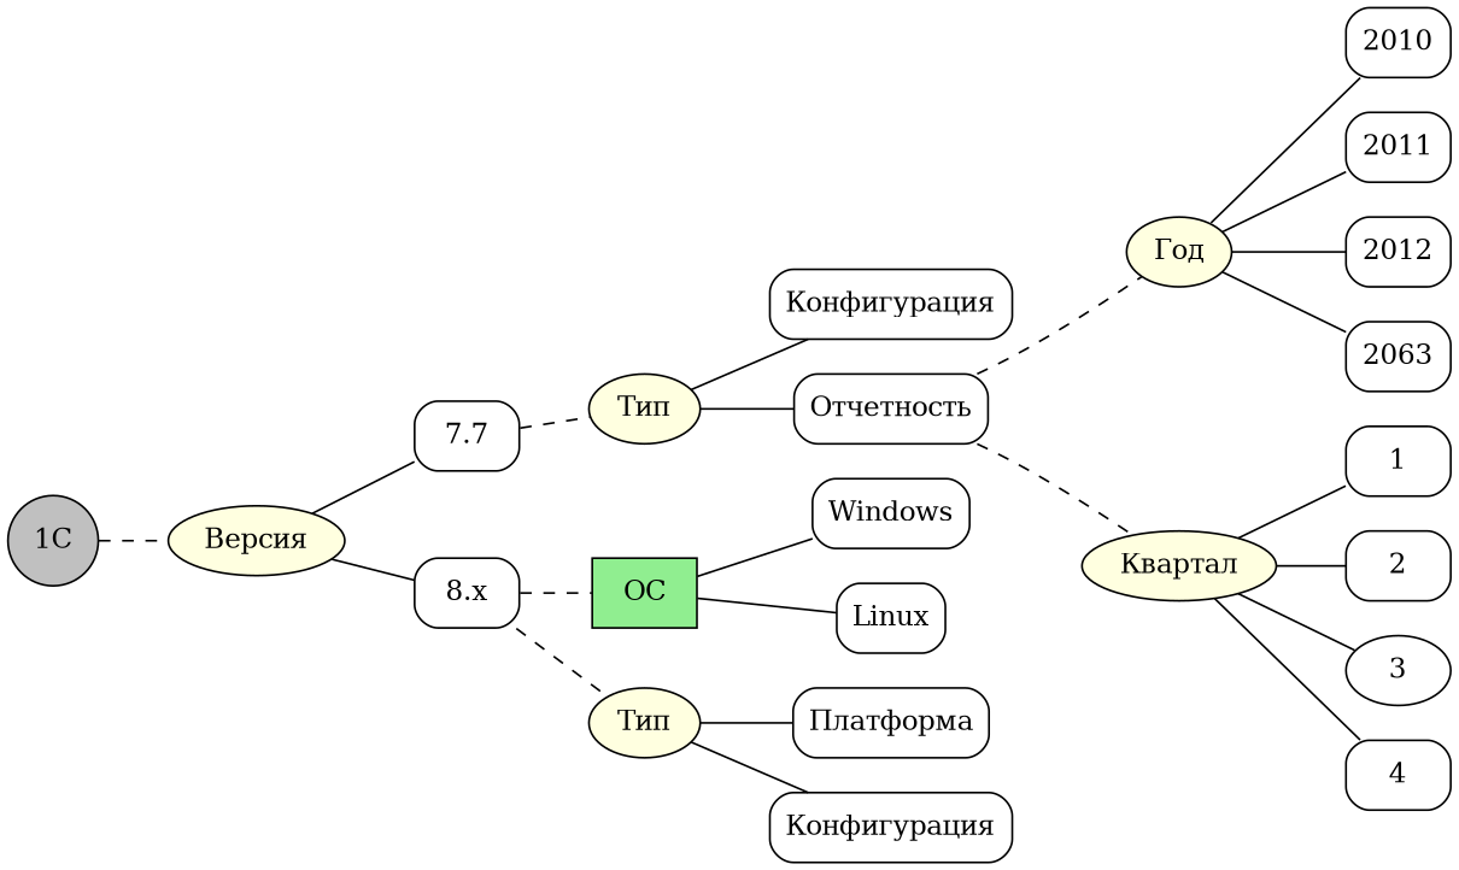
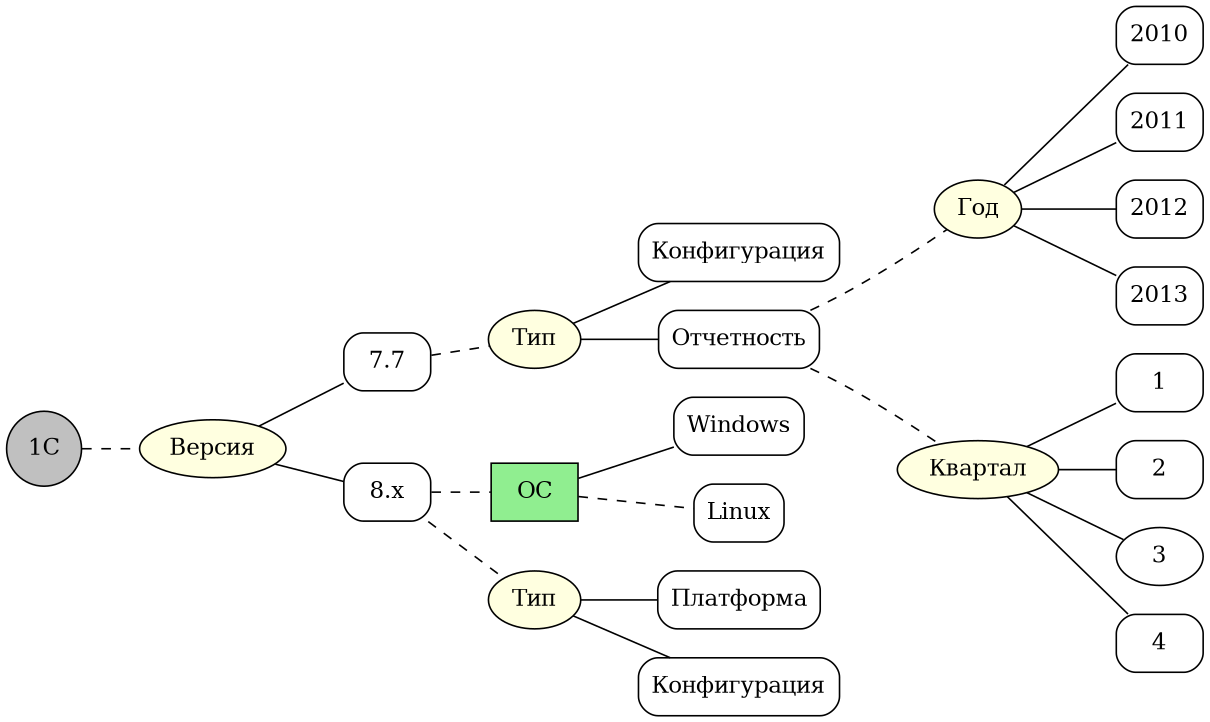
  graph {
    rankdir=LR
    node [fillcolor=white shape=rectangle style="rounded, filled"]
    n1 [fillcolor=grey label="1C" shape=circle style=filled]
    n2 [fillcolor=lightgreen label="ОС" shape=box style=filled]
    n3 [fillcolor=lightyellow label="Версия" shape=ellipse style=filled]
    n4 [fillcolor=lightyellow label="Тип" shape=ellipse style=filled]
    n5 [fillcolor=lightyellow label="Тип" shape=ellipse style=filled]
    n6 [fillcolor=lightyellow label="Год" shape=ellipse style=filled]
    n7 [fillcolor=lightyellow label="Квартал" shape=ellipse style=filled]
    n8 [label=7.7]
    n9 [label="Конфигурация"]
    n10 [label="Отчетность"]
    n11 [label="8.x"]
    n12 [label="Платформа"]
    n13 [label="Конфигурация"]
    n14 [label=2010]
    n15 [label=2011]
    n16 [label=2012]
-   n17 [label=2063]
+   n17 [label=2013]
    n18 [label=1]
    n19 [label=2]
    n20 [label=3 shape=ellipse]
    n21 [label=4]
    n22 [label=Windows]
    n23 [label=Linux]
    subgraph sub_1 {
      n1
    }
    subgraph sub_2 {
      subgraph sub_3 {
        n2
      }
      subgraph sub_4 {
        n3
        n4
        n5
        n6
        n7
      }
    }
    subgraph sub_5 {
      n8
      n9
      n10
      n11
      n12
      n13
      n14
      n15
      n16
      n17
      n18
      n19
      n20
      n21
      n22
      n23
    }
    subgraph sub_6 {
      n1
      n2
      n3
      n4
      n5
      n6
      n7
      n8
      n10
      n11
      n12
    }
    n1 -- n3 [style=dashed]
    n2 -- n22
-   n2 -- n23
+   n2 -- n23 [style=dashed]
    n3 -- n8
    n3 -- n11
    n4 -- n9
    n4 -- n10
    n5 -- n12
    n5 -- n13
    n6 -- n14
    n6 -- n15
    n6 -- n16
    n6 -- n17
    n7 -- n18
    n7 -- n19
    n7 -- n20
    n7 -- n21
    n8 -- n4 [style=dashed]
    n10 -- n6 [style=dashed]
    n10 -- n7 [style=dashed]
    n11 -- n2 [style=dashed]
    n11 -- n5 [style=dashed]
  }
